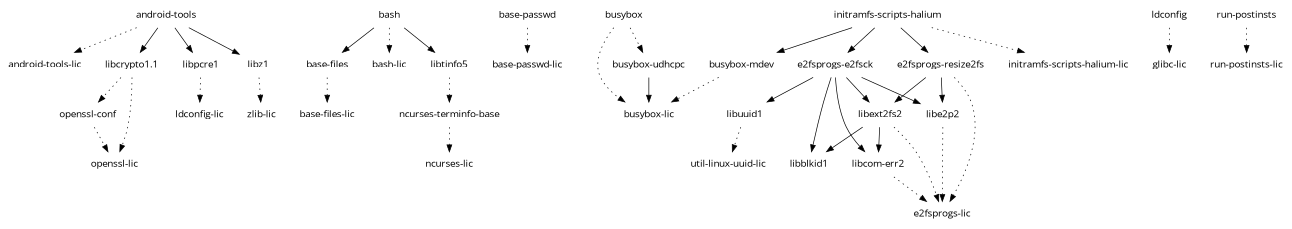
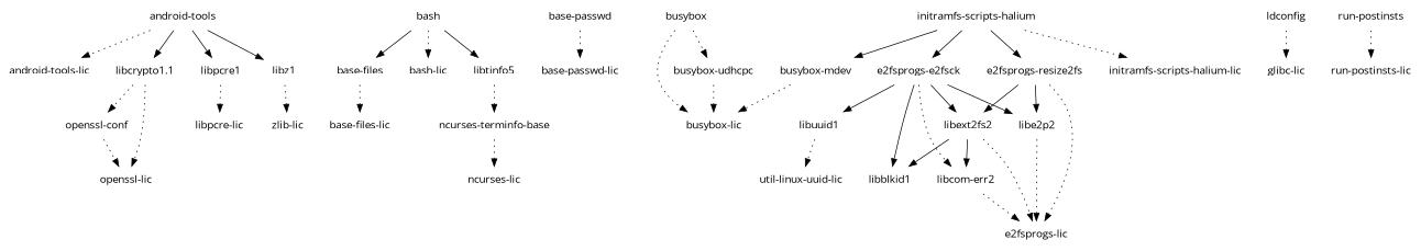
  digraph {
    fontname="Open Sans"
    node [fontname="Open Sans" shape=plaintext]
    edge [fontname="Open Sans" style=dotted]
    "android-tools"
    "android-tools-lic"
    "libcrypto1.1"
    libpcre1
    libz1
    "openssl-conf"
    "openssl-lic"
-   "libpcre-lic" [label="ldconfig-lic"]
+   "libpcre-lic"
    "zlib-lic"
    "base-files"
    "base-files-lic"
    "base-passwd"
    "base-passwd-lic"
    bash
    "bash-lic"
    libtinfo5
    "ncurses-terminfo-base"
    "ncurses-lic"
    busybox
    "busybox-lic"
    "busybox-udhcpc"
    "busybox-mdev"
    "e2fsprogs-e2fsck"
    libblkid1
    "libcom-err2"
    libe2p2
    libext2fs2
    libuuid1
    "e2fsprogs-lic"
    "util-linux-uuid-lic"
    "e2fsprogs-resize2fs"
    "initramfs-scripts-halium"
    "initramfs-scripts-halium-lic"
    ldconfig
    "glibc-lic"
    "run-postinsts"
    "run-postinsts-lic"
    "android-tools" -> "android-tools-lic"
    "android-tools" -> "libcrypto1.1" [style=""]
    "android-tools" -> libpcre1 [style=""]
    "android-tools" -> libz1 [style=""]
    "libcrypto1.1" -> "openssl-conf"
    "libcrypto1.1" -> "openssl-lic"
    libpcre1 -> "libpcre-lic"
    libz1 -> "zlib-lic"
    "openssl-conf" -> "openssl-lic"
    "base-files" -> "base-files-lic"
    "base-passwd" -> "base-passwd-lic"
    bash -> "base-files" [style=""]
    bash -> "bash-lic"
    bash -> libtinfo5 [style=""]
    libtinfo5 -> "ncurses-terminfo-base"
    "ncurses-terminfo-base" -> "ncurses-lic"
    busybox -> "busybox-lic"
    busybox -> "busybox-udhcpc"
-   "busybox-udhcpc" -> "busybox-lic" [style=solid]
+   "busybox-udhcpc" -> "busybox-lic"
    "busybox-mdev" -> "busybox-lic"
    "e2fsprogs-e2fsck" -> libblkid1 [style=""]
-   "e2fsprogs-e2fsck" -> "libcom-err2" [style=""]
+   "e2fsprogs-e2fsck" -> "libcom-err2"
    "e2fsprogs-e2fsck" -> libe2p2 [style=""]
    "e2fsprogs-e2fsck" -> libext2fs2 [style=""]
    "e2fsprogs-e2fsck" -> libuuid1 [style=""]
    "libcom-err2" -> "e2fsprogs-lic"
    libe2p2 -> "e2fsprogs-lic"
    libext2fs2 -> libblkid1 [style=""]
    libext2fs2 -> "libcom-err2" [style=""]
    libext2fs2 -> "e2fsprogs-lic"
    libuuid1 -> "util-linux-uuid-lic"
    "e2fsprogs-resize2fs" -> libe2p2 [style=""]
    "e2fsprogs-resize2fs" -> libext2fs2 [style=""]
    "e2fsprogs-resize2fs" -> "e2fsprogs-lic"
    "initramfs-scripts-halium" -> "busybox-mdev" [style=""]
    "initramfs-scripts-halium" -> "e2fsprogs-e2fsck" [style=""]
    "initramfs-scripts-halium" -> "e2fsprogs-resize2fs" [style=""]
    "initramfs-scripts-halium" -> "initramfs-scripts-halium-lic"
    ldconfig -> "glibc-lic"
    "run-postinsts" -> "run-postinsts-lic"
  }
